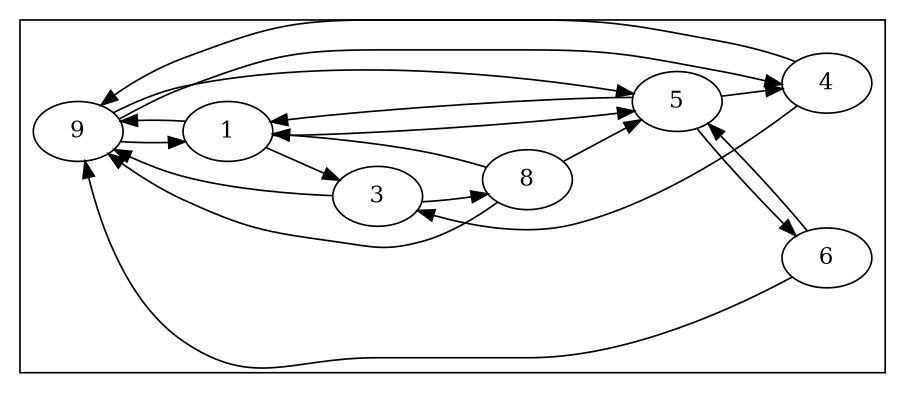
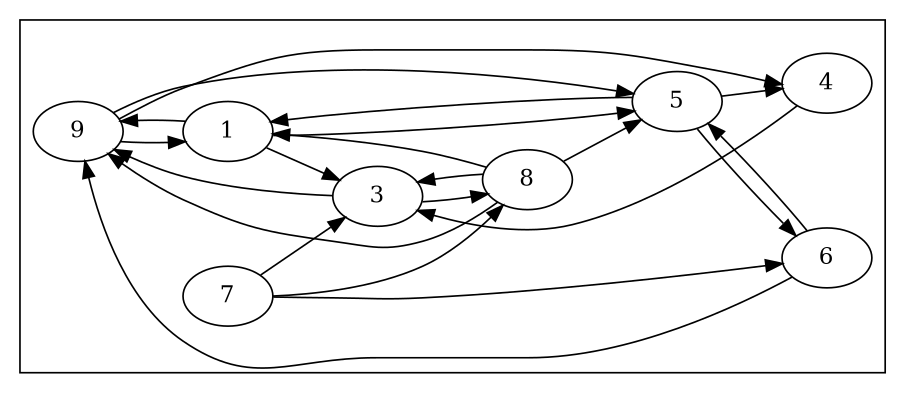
  digraph {
    rankdir=LR
    n1 [label=9]
    1
    4
    5
    3
+   7
    6
    n8 [label=8]
    subgraph cluster_1 {
      n1
      1
      4
      5
      3
+     7
      6
      n8
    }
    n1 -> 1
    n1 -> 4
    n1 -> 5
    1 -> n1
    1 -> 5
    1 -> 3
-   4 -> n1
    4 -> 3
    5 -> 1
    5 -> 4
    5 -> 6
    3 -> n1
    3 -> n8
+   7 -> 3
+   7 -> 6
+   7 -> n8
    6 -> n1
    6 -> 5
    n8 -> n1
    n8 -> 1
    n8 -> 5
+   n8 -> 3
  }
